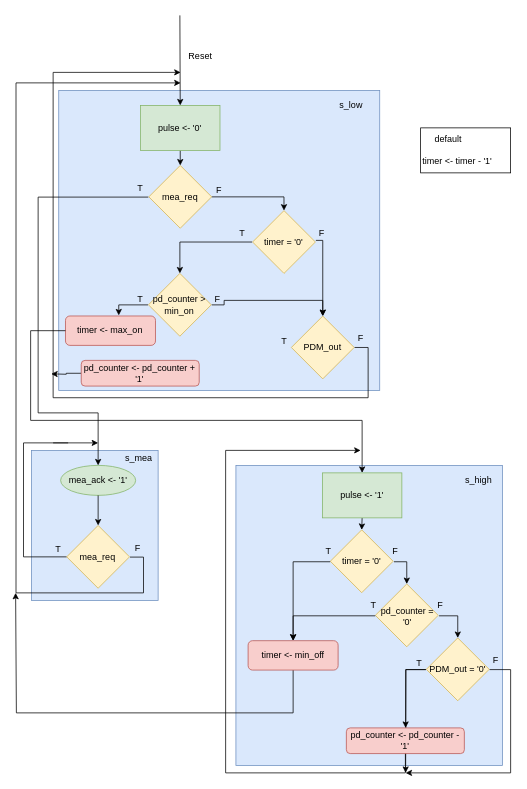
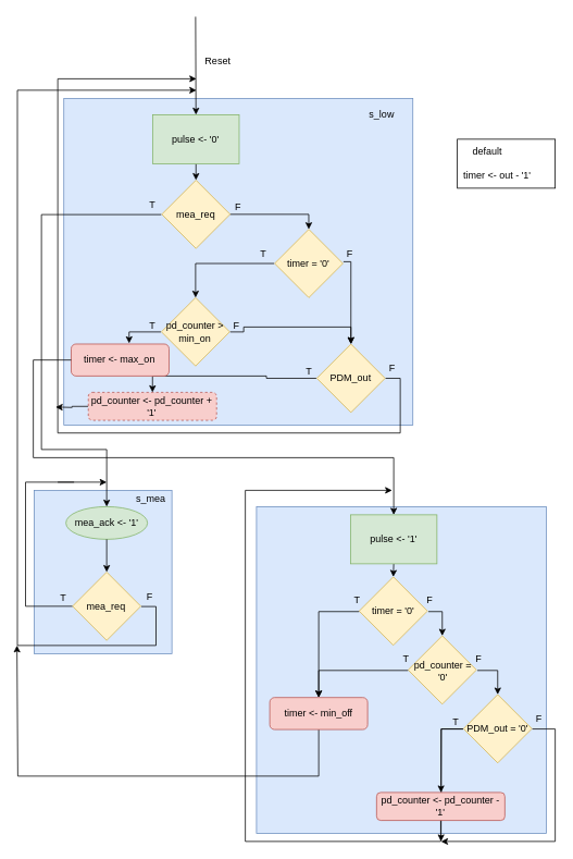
  <mxCell id="0" />
  <mxCell id="1" parent="0" />
  <mxCell id="2" value="" style="rounded=0;whiteSpace=wrap;html=1;" parent="1" vertex="1"><mxGeometry x="560" y="170" width="120" height="60" as="geometry" /></mxCell>
  <mxCell id="3" value="" style="rounded=0;whiteSpace=wrap;html=1;fillColor=#dae8fc;strokeColor=#6c8ebf;" parent="1" vertex="1"><mxGeometry x="41" y="600" width="169" height="200" as="geometry" /></mxCell>
  <mxCell id="4" value="" style="rounded=0;whiteSpace=wrap;html=1;fillColor=#dae8fc;strokeColor=#6c8ebf;" parent="1" vertex="1"><mxGeometry x="77.48" y="120" width="428" height="400" as="geometry" /></mxCell>
  <mxCell id="5" value="" style="endArrow=classic;html=1;rounded=1;entryX=0.5;entryY=0;entryDx=0;entryDy=0;" parent="1" target="7" edge="1"><mxGeometry width="50" height="50" relative="1" as="geometry"><mxPoint x="239" y="20" as="sourcePoint" /><mxPoint x="350" y="120" as="targetPoint" /></mxGeometry></mxCell>
  <mxCell id="6" style="edgeStyle=orthogonalEdgeStyle;rounded=0;orthogonalLoop=1;jettySize=auto;html=1;exitX=0.5;exitY=1;exitDx=0;exitDy=0;entryX=1;entryY=0;entryDx=0;entryDy=0;" parent="1" source="7" target="74" edge="1"><mxGeometry relative="1" as="geometry" /></mxCell>
  <mxCell id="7" value="&lt;div&gt;pulse &amp;lt;- '0'&lt;br&gt;&lt;/div&gt;" style="rounded=0;whiteSpace=wrap;html=1;fillColor=#d5e8d4;strokeColor=#82b366;" parent="1" vertex="1"><mxGeometry x="186.48" y="140" width="106" height="60" as="geometry" /></mxCell>
  <mxCell id="8" value="Reset" style="text;html=1;align=center;verticalAlign=middle;whiteSpace=wrap;rounded=0;" parent="1" vertex="1"><mxGeometry x="250.52" y="70" width="31" height="10" as="geometry" /></mxCell>
- <mxCell id="9" value="timer &amp;lt;- timer - '1'" style="text;html=1;align=center;verticalAlign=middle;whiteSpace=wrap;rounded=0;" parent="1" vertex="1"><mxGeometry x="549.05" y="200" width="120" height="30" as="geometry" /></mxCell>
+ <mxCell id="9" value="timer &amp;lt;- out - '1'" style="text;html=1;align=center;verticalAlign=middle;whiteSpace=wrap;rounded=0;" parent="1" vertex="1"><mxGeometry x="549.05" y="200" width="120" height="30" as="geometry" /></mxCell>
  <mxCell id="10" style="edgeStyle=orthogonalEdgeStyle;rounded=0;orthogonalLoop=1;jettySize=auto;html=1;entryX=1;entryY=0;entryDx=0;entryDy=0;" parent="1" source="80" target="16" edge="1"><mxGeometry relative="1" as="geometry"><Array as="points"><mxPoint x="430" y="320" /></Array><mxPoint x="436" y="381.43" as="targetPoint" /></mxGeometry></mxCell>
  <mxCell id="11" value="" style="group" parent="1" vertex="1" connectable="0"><mxGeometry x="196.48" y="364.05" width="85.039" height="83.752" as="geometry" /></mxCell>
  <mxCell id="12" value="" style="whiteSpace=wrap;html=1;aspect=fixed;rounded=0;rotation=-45;fillColor=#fff2cc;strokeColor=#d6b656;" parent="11" vertex="1"><mxGeometry x="12.905" y="12.265" width="59.221" height="59.221" as="geometry" /></mxCell>
  <mxCell id="13" value="pd_counter &amp;gt; min_on" style="text;html=1;align=center;verticalAlign=middle;whiteSpace=wrap;rounded=0;" parent="11" vertex="1"><mxGeometry y="29.02" width="85.039" height="25.714" as="geometry" /></mxCell>
  <mxCell id="14" value="" style="group" parent="1" vertex="1" connectable="0"><mxGeometry x="370" y="420.81" width="119.055" height="84.416" as="geometry" /></mxCell>
  <mxCell id="15" value="" style="group" parent="14" vertex="1" connectable="0"><mxGeometry x="17.008" width="85.039" height="84.416" as="geometry" /></mxCell>
  <mxCell id="16" value="" style="whiteSpace=wrap;html=1;aspect=fixed;rounded=0;rotation=-45;fillColor=#fff2cc;strokeColor=#d6b656;" parent="15" vertex="1"><mxGeometry x="12.909" y="12.362" width="59.221" height="59.221" as="geometry" /></mxCell>
  <mxCell id="17" style="edgeStyle=orthogonalEdgeStyle;rounded=0;orthogonalLoop=1;jettySize=auto;html=1;" parent="15" source="18" edge="1"><mxGeometry relative="1" as="geometry"><mxPoint x="-147.008" y="-324.81" as="targetPoint" /><Array as="points"><mxPoint x="103" y="42" /><mxPoint x="103" y="109" /><mxPoint x="-317" y="109" /><mxPoint x="-317" y="-325" /></Array></mxGeometry></mxCell>
  <mxCell id="18" value="PDM_out" style="text;html=1;align=center;verticalAlign=middle;whiteSpace=wrap;rounded=0;" parent="15" vertex="1"><mxGeometry y="29.111" width="85.039" height="25.714" as="geometry" /></mxCell>
  <mxCell id="19" value="T" style="text;html=1;align=center;verticalAlign=middle;whiteSpace=wrap;rounded=0;" parent="14" vertex="1"><mxGeometry y="25.714" width="17.008" height="17.143" as="geometry" /></mxCell>
  <mxCell id="20" value="F" style="text;html=1;align=center;verticalAlign=middle;whiteSpace=wrap;rounded=0;" parent="14" vertex="1"><mxGeometry x="102.047" y="25.714" width="17.008" height="8.571" as="geometry" /></mxCell>
  <mxCell id="21" style="edgeStyle=orthogonalEdgeStyle;rounded=0;orthogonalLoop=1;jettySize=auto;html=1;" parent="1" source="22" edge="1"><mxGeometry relative="1" as="geometry"><mxPoint x="67.48" y="498" as="targetPoint" /></mxGeometry></mxCell>
- <mxCell id="22" value="pd_counter &amp;lt;- pd_counter + '1'" style="rounded=1;whiteSpace=wrap;html=1;fillColor=#f8cecc;strokeColor=#b85450;" parent="1" vertex="1"><mxGeometry x="107.48" y="480" width="157.323" height="34.286" as="geometry" /></mxCell>
+ <mxCell id="22" value="pd_counter &amp;lt;- pd_counter + '1'" style="rounded=1;whiteSpace=wrap;html=1;fillColor=#f8cecc;strokeColor=#b85450;dashed=1;" parent="1" vertex="1"><mxGeometry x="107.48" y="480" width="157.323" height="34.286" as="geometry" /></mxCell>
+ <mxCell id="23" style="edgeStyle=orthogonalEdgeStyle;rounded=0;orthogonalLoop=1;jettySize=auto;html=1;" parent="1" source="18" target="22" edge="1"><mxGeometry relative="1" as="geometry" /></mxCell>
  <mxCell id="24" style="edgeStyle=orthogonalEdgeStyle;rounded=0;orthogonalLoop=1;jettySize=auto;html=1;entryX=1;entryY=0;entryDx=0;entryDy=0;" parent="1" source="13" target="16" edge="1"><mxGeometry relative="1" as="geometry"><mxPoint x="347.48" y="420" as="targetPoint" /><Array as="points"><mxPoint x="298" y="406" /><mxPoint x="298" y="400" /></Array></mxGeometry></mxCell>
  <mxCell id="25" value="T" style="text;html=1;align=center;verticalAlign=middle;whiteSpace=wrap;rounded=0;" parent="1" vertex="1"><mxGeometry x="177.64" y="390" width="17.008" height="17.143" as="geometry" /></mxCell>
  <mxCell id="26" value="F" style="text;html=1;align=center;verticalAlign=middle;whiteSpace=wrap;rounded=0;" parent="1" vertex="1"><mxGeometry x="280.55" y="394.29" width="17.008" height="8.571" as="geometry" /></mxCell>
  <mxCell id="27" value="" style="group" parent="1" vertex="1" connectable="0"><mxGeometry x="67.48" y="620" width="202.52" height="164.416" as="geometry" /></mxCell>
  <mxCell id="28" value="mea_ack &amp;lt;- '1'" style="ellipse;whiteSpace=wrap;html=1;fillColor=#d5e8d4;strokeColor=#82b366;" parent="27" vertex="1"><mxGeometry x="12.52" width="100" height="40" as="geometry" /></mxCell>
  <mxCell id="29" value="" style="group" parent="27" vertex="1" connectable="0"><mxGeometry x="20" y="80" width="85.039" height="84.416" as="geometry" /></mxCell>
  <mxCell id="30" style="edgeStyle=orthogonalEdgeStyle;rounded=0;orthogonalLoop=1;jettySize=auto;html=1;curved=0;endArrow=none;endFill=0;" parent="29" source="31" edge="1"><mxGeometry relative="1" as="geometry"><mxPoint x="2.52" y="-110" as="targetPoint" /><Array as="points"><mxPoint x="-57" y="42" /><mxPoint x="-57" y="-110" /><mxPoint x="-7" y="-110" /></Array></mxGeometry></mxCell>
  <mxCell id="31" value="" style="whiteSpace=wrap;html=1;aspect=fixed;rounded=0;rotation=-45;fillColor=#fff2cc;strokeColor=#d6b656;" parent="29" vertex="1"><mxGeometry x="12.909" y="12.362" width="59.221" height="59.221" as="geometry" /></mxCell>
  <mxCell id="32" value="mea_req " style="text;html=1;align=center;verticalAlign=middle;whiteSpace=wrap;rounded=0;" parent="29" vertex="1"><mxGeometry y="29.351" width="85.039" height="25.714" as="geometry" /></mxCell>
  <mxCell id="33" style="edgeStyle=orthogonalEdgeStyle;rounded=0;orthogonalLoop=1;jettySize=auto;html=1;exitX=0.5;exitY=1;exitDx=0;exitDy=0;curved=0;" parent="27" source="28" target="31" edge="1"><mxGeometry relative="1" as="geometry" /></mxCell>
  <mxCell id="34" style="edgeStyle=orthogonalEdgeStyle;rounded=0;orthogonalLoop=1;jettySize=auto;html=1;curved=0;" parent="27" source="32" edge="1"><mxGeometry relative="1" as="geometry"><mxPoint x="172.52" y="-510" as="targetPoint" /><Array as="points"><mxPoint x="123" y="122" /><mxPoint x="123" y="170" /><mxPoint x="-47" y="170" /><mxPoint x="-47" y="-510" /></Array></mxGeometry></mxCell>
  <mxCell id="35" value="T" style="text;html=1;align=center;verticalAlign=middle;whiteSpace=wrap;rounded=0;" parent="27" vertex="1"><mxGeometry y="102.21" width="20" height="20" as="geometry" /></mxCell>
  <mxCell id="36" value="F" style="text;html=1;align=center;verticalAlign=middle;whiteSpace=wrap;rounded=0;" parent="27" vertex="1"><mxGeometry x="105.04" y="100" width="20" height="20" as="geometry" /></mxCell>
  <mxCell id="37" value="s_low" style="text;html=1;align=center;verticalAlign=middle;whiteSpace=wrap;rounded=0;" parent="1" vertex="1"><mxGeometry x="457.48" y="130" width="21" height="20" as="geometry" /></mxCell>
  <mxCell id="38" value="&lt;div&gt;timer &amp;lt;- max_on&lt;/div&gt;" style="rounded=1;whiteSpace=wrap;html=1;fillColor=#f8cecc;strokeColor=#b85450;perimeterSpacing=0;glass=0;" parent="1" vertex="1"><mxGeometry x="86.48" y="420.81" width="120" height="39.19" as="geometry" /></mxCell>
  <mxCell id="39" style="edgeStyle=orthogonalEdgeStyle;rounded=0;orthogonalLoop=1;jettySize=auto;html=1;entryX=0.187;entryY=0.75;entryDx=0;entryDy=0;entryPerimeter=0;" parent="1" source="13" target="4" edge="1"><mxGeometry relative="1" as="geometry"><Array as="points"><mxPoint x="157.48" y="406" /></Array></mxGeometry></mxCell>
  <mxCell id="40" value="" style="rounded=0;whiteSpace=wrap;html=1;fillColor=#dae8fc;strokeColor=#6c8ebf;" parent="1" vertex="1"><mxGeometry x="313.73" y="620" width="355.32" height="400" as="geometry" /></mxCell>
  <mxCell id="41" style="edgeStyle=orthogonalEdgeStyle;rounded=0;orthogonalLoop=1;jettySize=auto;html=1;exitX=0.5;exitY=1;exitDx=0;exitDy=0;entryX=1;entryY=0;entryDx=0;entryDy=0;" parent="1" source="42" target="58" edge="1"><mxGeometry relative="1" as="geometry"><mxPoint x="481.99" y="740.097" as="targetPoint" /></mxGeometry></mxCell>
  <mxCell id="42" value="pulse &amp;lt;- '1'" style="rounded=0;whiteSpace=wrap;html=1;fillColor=#d5e8d4;strokeColor=#82b366;" parent="1" vertex="1"><mxGeometry x="428.99" y="630" width="106" height="60" as="geometry" /></mxCell>
  <mxCell id="43" value="" style="group" parent="1" vertex="1" connectable="0"><mxGeometry x="549.99" y="850" width="119.055" height="84.416" as="geometry" /></mxCell>
  <mxCell id="44" value="" style="group" parent="43" vertex="1" connectable="0"><mxGeometry x="17.008" width="85.039" height="84.416" as="geometry" /></mxCell>
  <mxCell id="45" value="" style="whiteSpace=wrap;html=1;aspect=fixed;rounded=0;rotation=-45;fillColor=#fff2cc;strokeColor=#d6b656;" parent="44" vertex="1"><mxGeometry x="12.909" y="12.362" width="59.221" height="59.221" as="geometry" /></mxCell>
  <mxCell id="46" style="edgeStyle=orthogonalEdgeStyle;rounded=0;orthogonalLoop=1;jettySize=auto;html=1;" parent="44" source="48" edge="1"><mxGeometry relative="1" as="geometry"><mxPoint x="-26.998" y="180.0" as="targetPoint" /></mxGeometry></mxCell>
  <mxCell id="47" style="edgeStyle=orthogonalEdgeStyle;rounded=0;orthogonalLoop=1;jettySize=auto;html=1;" parent="44" source="48" edge="1"><mxGeometry relative="1" as="geometry"><mxPoint x="-26.998" y="180.0" as="targetPoint" /><Array as="points"><mxPoint x="113" y="42" /><mxPoint x="113" y="180" /></Array></mxGeometry></mxCell>
  <mxCell id="48" value="PDM_out = '0'" style="text;html=1;align=center;verticalAlign=middle;whiteSpace=wrap;rounded=0;" parent="44" vertex="1"><mxGeometry y="29.351" width="85.039" height="25.714" as="geometry" /></mxCell>
  <mxCell id="49" value="T" style="text;html=1;align=center;verticalAlign=middle;whiteSpace=wrap;rounded=0;" parent="43" vertex="1"><mxGeometry y="25.714" width="17.008" height="17.143" as="geometry" /></mxCell>
  <mxCell id="50" value="F" style="text;html=1;align=center;verticalAlign=middle;whiteSpace=wrap;rounded=0;" parent="43" vertex="1"><mxGeometry x="102.047" y="25.714" width="17.008" height="8.571" as="geometry" /></mxCell>
  <mxCell id="51" style="edgeStyle=orthogonalEdgeStyle;rounded=0;orthogonalLoop=1;jettySize=auto;html=1;" parent="1" source="52" edge="1"><mxGeometry relative="1" as="geometry"><mxPoint x="479.99" y="600" as="targetPoint" /><Array as="points"><mxPoint x="539.99" y="1030" /><mxPoint x="299.99" y="1030" /><mxPoint x="299.99" y="600" /></Array></mxGeometry></mxCell>
  <mxCell id="52" value="pd_counter &amp;lt;- pd_counter - '1'" style="rounded=1;whiteSpace=wrap;html=1;fillColor=#f8cecc;strokeColor=#b85450;" parent="1" vertex="1"><mxGeometry x="460.99" y="970" width="157.323" height="34.286" as="geometry" /></mxCell>
  <mxCell id="53" style="edgeStyle=orthogonalEdgeStyle;rounded=0;orthogonalLoop=1;jettySize=auto;html=1;" parent="1" source="48" edge="1"><mxGeometry relative="1" as="geometry"><mxPoint x="539.99" y="970" as="targetPoint" /><Array as="points"><mxPoint x="539.99" y="892" /></Array></mxGeometry></mxCell>
  <mxCell id="54" value="" style="group" parent="1" vertex="1" connectable="0"><mxGeometry x="428.99" y="706" width="105.998" height="83.752" as="geometry" /></mxCell>
  <mxCell id="55" value="T" style="text;html=1;align=center;verticalAlign=middle;whiteSpace=wrap;rounded=0;" parent="54" vertex="1"><mxGeometry y="19.71" width="17.008" height="17.143" as="geometry" /></mxCell>
  <mxCell id="56" value="F" style="text;html=1;align=center;verticalAlign=middle;whiteSpace=wrap;rounded=0;" parent="54" vertex="1"><mxGeometry x="88.99" y="24" width="17.008" height="8.571" as="geometry" /></mxCell>
  <mxCell id="57" value="" style="group" parent="54" vertex="1" connectable="0"><mxGeometry x="10.48" width="85.039" height="83.752" as="geometry" /></mxCell>
  <mxCell id="58" value="" style="whiteSpace=wrap;html=1;aspect=fixed;rounded=0;rotation=-45;fillColor=#fff2cc;strokeColor=#d6b656;" parent="57" vertex="1"><mxGeometry x="12.385" y="12.265" width="59.221" height="59.221" as="geometry" /></mxCell>
  <mxCell id="59" value="timer = '0'" style="text;html=1;align=center;verticalAlign=middle;whiteSpace=wrap;rounded=0;" parent="57" vertex="1"><mxGeometry y="29.56" width="85.039" height="25.714" as="geometry" /></mxCell>
  <mxCell id="60" value="" style="group" parent="1" vertex="1" connectable="0"><mxGeometry x="489.06" y="778.12" width="105.998" height="83.752" as="geometry" /></mxCell>
  <mxCell id="61" value="T" style="text;html=1;align=center;verticalAlign=middle;whiteSpace=wrap;rounded=0;" parent="60" vertex="1"><mxGeometry y="19.71" width="17.008" height="17.143" as="geometry" /></mxCell>
  <mxCell id="62" value="F" style="text;html=1;align=center;verticalAlign=middle;whiteSpace=wrap;rounded=0;" parent="60" vertex="1"><mxGeometry x="88.99" y="24" width="17.008" height="8.571" as="geometry" /></mxCell>
  <mxCell id="63" value="" style="group" parent="60" vertex="1" connectable="0"><mxGeometry x="10.48" width="85.039" height="83.752" as="geometry" /></mxCell>
  <mxCell id="64" value="" style="whiteSpace=wrap;html=1;aspect=fixed;rounded=0;rotation=-45;fillColor=#fff2cc;strokeColor=#d6b656;" parent="63" vertex="1"><mxGeometry x="12.385" y="12.265" width="59.221" height="59.221" as="geometry" /></mxCell>
  <mxCell id="65" value="pd_counter = '0'" style="text;html=1;align=center;verticalAlign=middle;whiteSpace=wrap;rounded=0;" parent="63" vertex="1"><mxGeometry y="29.56" width="85.039" height="25.714" as="geometry" /></mxCell>
  <mxCell id="66" style="edgeStyle=orthogonalEdgeStyle;rounded=0;orthogonalLoop=1;jettySize=auto;html=1;" parent="1" source="67" edge="1"><mxGeometry relative="1" as="geometry"><mxPoint x="20" y="790" as="targetPoint" /><Array as="points"><mxPoint x="390" y="950" /><mxPoint x="21" y="950" /></Array></mxGeometry></mxCell>
  <mxCell id="67" value="&lt;div&gt;timer &amp;lt;- min_off&lt;/div&gt;" style="rounded=1;whiteSpace=wrap;html=1;fillColor=#f8cecc;strokeColor=#b85450;perimeterSpacing=0;glass=0;" parent="1" vertex="1"><mxGeometry x="329.99" y="853.75" width="120" height="39.19" as="geometry" /></mxCell>
  <mxCell id="68" style="edgeStyle=orthogonalEdgeStyle;rounded=0;orthogonalLoop=1;jettySize=auto;html=1;entryX=0.5;entryY=0;entryDx=0;entryDy=0;" parent="1" source="59" target="67" edge="1"><mxGeometry relative="1" as="geometry"><Array as="points"><mxPoint x="389.99" y="749" /></Array></mxGeometry></mxCell>
  <mxCell id="69" style="edgeStyle=orthogonalEdgeStyle;rounded=0;orthogonalLoop=1;jettySize=auto;html=1;exitX=0;exitY=0.5;exitDx=0;exitDy=0;entryX=0.5;entryY=0;entryDx=0;entryDy=0;" parent="1" source="38" target="42" edge="1"><mxGeometry relative="1" as="geometry"><mxPoint x="530" y="610" as="targetPoint" /><mxPoint x="210" y="410" as="sourcePoint" /><Array as="points"><mxPoint x="40" y="440" /><mxPoint x="40" y="560" /><mxPoint x="482" y="560" /></Array></mxGeometry></mxCell>
  <mxCell id="70" style="edgeStyle=orthogonalEdgeStyle;rounded=0;orthogonalLoop=1;jettySize=auto;html=1;entryX=0.5;entryY=0;entryDx=0;entryDy=0;" parent="1" source="75" target="28" edge="1"><mxGeometry relative="1" as="geometry"><mxPoint x="17.48" y="620" as="targetPoint" /><Array as="points"><mxPoint x="50" y="262" /><mxPoint x="50" y="550" /><mxPoint x="130" y="550" /></Array></mxGeometry></mxCell>
  <mxCell id="71" style="edgeStyle=orthogonalEdgeStyle;rounded=0;orthogonalLoop=1;jettySize=auto;html=1;entryX=1;entryY=0;entryDx=0;entryDy=0;" parent="1" source="74" target="79" edge="1"><mxGeometry relative="1" as="geometry"><Array as="points"><mxPoint x="378" y="262" /></Array></mxGeometry></mxCell>
  <mxCell id="72" value="" style="group" parent="1" vertex="1" connectable="0"><mxGeometry x="177.64" y="220" width="122.35" height="84.416" as="geometry" /></mxCell>
  <mxCell id="73" value="" style="group" parent="72" vertex="1" connectable="0"><mxGeometry x="19.32" width="85.039" height="84.416" as="geometry" /></mxCell>
  <mxCell id="74" value="" style="whiteSpace=wrap;html=1;aspect=fixed;rounded=0;rotation=-45;fillColor=#fff2cc;strokeColor=#d6b656;" parent="73" vertex="1"><mxGeometry x="12.909" y="12.362" width="59.221" height="59.221" as="geometry" /></mxCell>
  <mxCell id="75" value="&lt;div&gt;mea_req&lt;/div&gt;" style="text;html=1;align=center;verticalAlign=middle;whiteSpace=wrap;rounded=0;" parent="73" vertex="1"><mxGeometry y="29.351" width="85.039" height="25.714" as="geometry" /></mxCell>
  <mxCell id="76" value="T" style="text;html=1;align=center;verticalAlign=middle;whiteSpace=wrap;rounded=0;" parent="72" vertex="1"><mxGeometry y="21" width="17.008" height="17.143" as="geometry" /></mxCell>
  <mxCell id="77" value="F" style="text;html=1;align=center;verticalAlign=middle;whiteSpace=wrap;rounded=0;" parent="72" vertex="1"><mxGeometry x="105.34" y="28.14" width="17.01" height="10" as="geometry" /></mxCell>
  <mxCell id="78" value="" style="group" parent="1" vertex="1" connectable="0"><mxGeometry x="313.73" y="280.3" width="123.638" height="83.752" as="geometry" /></mxCell>
  <mxCell id="79" value="" style="whiteSpace=wrap;html=1;aspect=fixed;rounded=0;rotation=-45;fillColor=#fff2cc;strokeColor=#d6b656;" parent="78" vertex="1"><mxGeometry x="34.495" y="12.265" width="59.221" height="59.221" as="geometry" /></mxCell>
  <mxCell id="80" value="timer = '0'" style="text;html=1;align=center;verticalAlign=middle;whiteSpace=wrap;rounded=0;movable=1;resizable=1;rotatable=1;deletable=1;editable=1;locked=0;connectable=1;" parent="78" vertex="1"><mxGeometry x="21.59" y="29.02" width="85.039" height="25.714" as="geometry" /></mxCell>
  <mxCell id="81" value="T" style="text;html=1;align=center;verticalAlign=middle;whiteSpace=wrap;rounded=0;" parent="78" vertex="1"><mxGeometry y="20.68" width="17.008" height="17.143" as="geometry" /></mxCell>
  <mxCell id="82" value="F" style="text;html=1;align=center;verticalAlign=middle;whiteSpace=wrap;rounded=0;" parent="78" vertex="1"><mxGeometry x="106.63" y="25.1" width="17.008" height="8.571" as="geometry" /></mxCell>
  <mxCell id="83" style="edgeStyle=orthogonalEdgeStyle;rounded=0;orthogonalLoop=1;jettySize=auto;html=1;entryX=1;entryY=0;entryDx=0;entryDy=0;" parent="1" source="80" target="12" edge="1"><mxGeometry relative="1" as="geometry" /></mxCell>
  <mxCell id="84" style="edgeStyle=orthogonalEdgeStyle;rounded=0;orthogonalLoop=1;jettySize=auto;html=1;entryX=1;entryY=0;entryDx=0;entryDy=0;" parent="1" source="59" target="64" edge="1"><mxGeometry relative="1" as="geometry"><Array as="points"><mxPoint x="542" y="749" /></Array></mxGeometry></mxCell>
  <mxCell id="85" style="edgeStyle=orthogonalEdgeStyle;rounded=0;orthogonalLoop=1;jettySize=auto;html=1;entryX=1;entryY=0;entryDx=0;entryDy=0;" parent="1" source="65" target="45" edge="1"><mxGeometry relative="1" as="geometry"><Array as="points"><mxPoint x="610" y="821" /></Array></mxGeometry></mxCell>
  <mxCell id="86" style="edgeStyle=orthogonalEdgeStyle;rounded=0;orthogonalLoop=1;jettySize=auto;html=1;entryX=0.5;entryY=0;entryDx=0;entryDy=0;" parent="1" source="65" target="67" edge="1"><mxGeometry relative="1" as="geometry"><mxPoint x="390" y="900" as="targetPoint" /></mxGeometry></mxCell>
  <mxCell id="87" value="default" style="text;html=1;align=center;verticalAlign=middle;whiteSpace=wrap;rounded=0;" parent="1" vertex="1"><mxGeometry x="567" y="170" width="60" height="30" as="geometry" /></mxCell>
- <mxCell id="88" value="s_high" style="text;html=1;align=center;verticalAlign=middle;whiteSpace=wrap;rounded=0;" parent="1" vertex="1"><mxGeometry x="627" y="630" width="21" height="20" as="geometry" /></mxCell>
  <mxCell id="89" value="s_mea" style="text;html=1;align=center;verticalAlign=middle;whiteSpace=wrap;rounded=0;" parent="1" vertex="1"><mxGeometry x="173.65" y="600" width="21" height="20" as="geometry" /></mxCell>
  <mxCell id="90" value="" style="endArrow=classic;html=1;rounded=1;" parent="1" edge="1"><mxGeometry width="50" height="50" relative="1" as="geometry"><mxPoint x="70" y="590" as="sourcePoint" /><mxPoint x="130" y="590" as="targetPoint" /></mxGeometry></mxCell>
